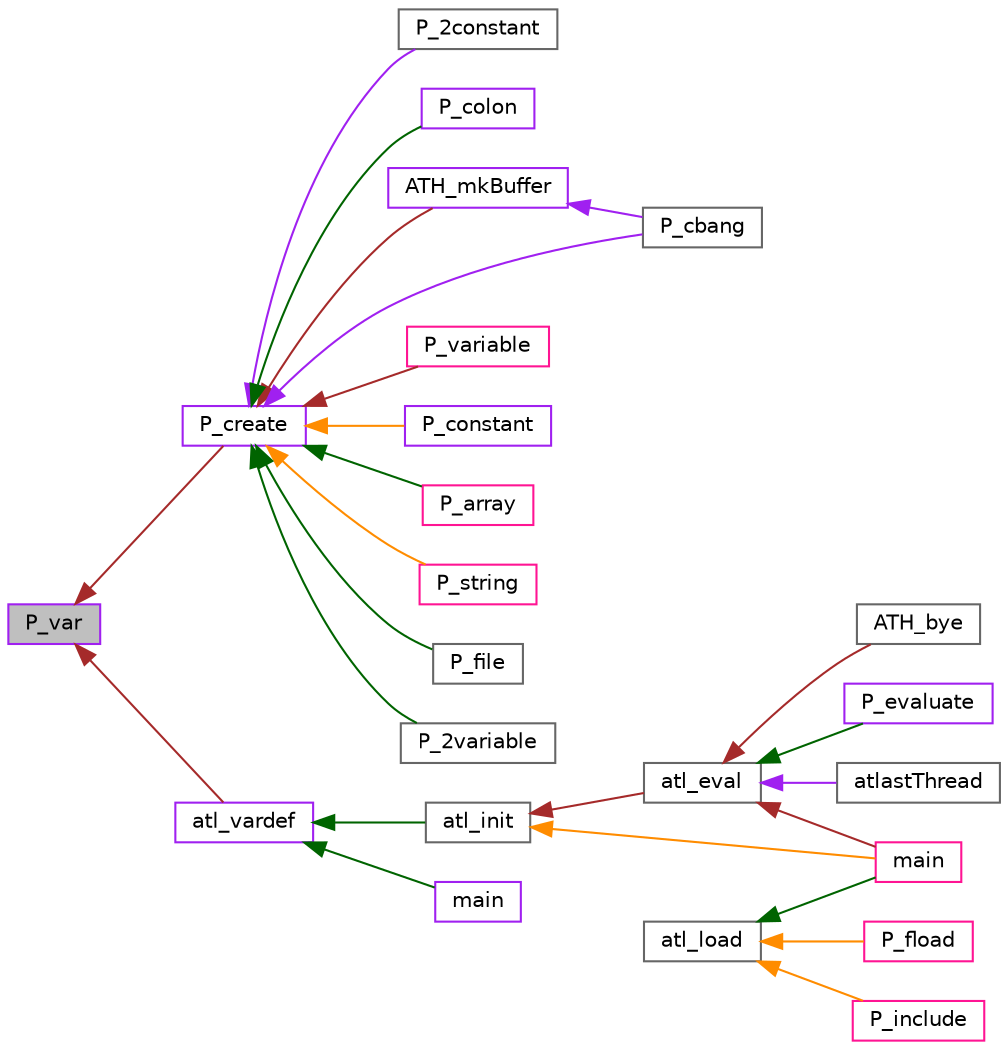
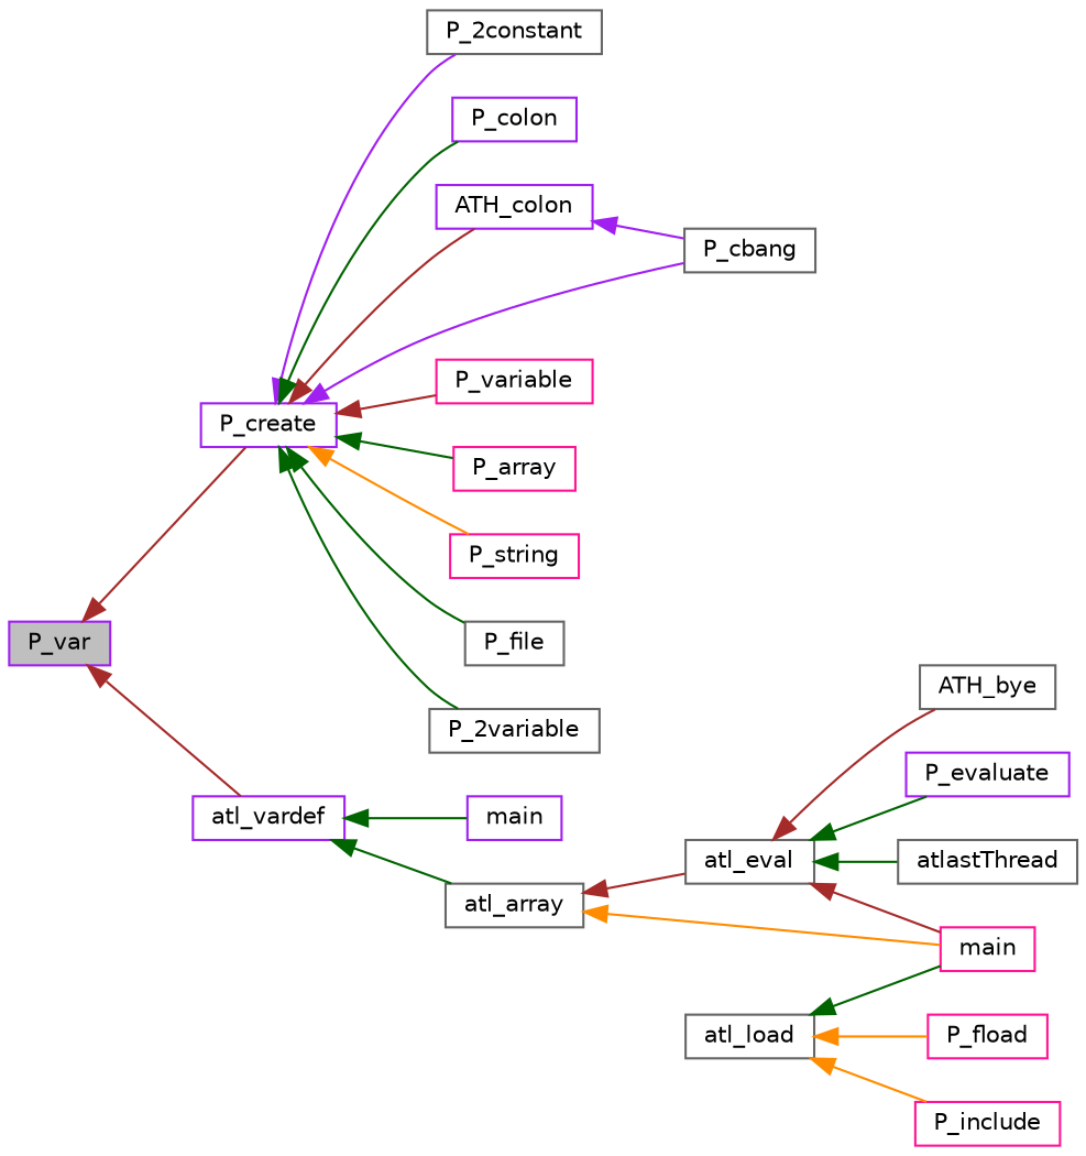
  digraph {
    rankdir=LR
    node [color=gray40 fillcolor=white fontname=Helvetica fontsize=10 shape=record style=filled]
    edge [color=darkgreen dir=back fontname=Helvetica fontsize=10 labelfontname=Helvetica labelfontsize=10 style=solid]
    n1 [color=purple fillcolor=grey75 fontcolor=black height=0.2 label=P_var width=0.4]
    n2 [color=purple height=0.2 label=P_create width=0.4]
    n3 [color=purple height=0.2 label=atl_vardef width=0.4]
-   n4 [color=purple height=0.2 label=ATH_mkBuffer width=0.4]
+   n4 [color=purple height=0.2 label=ATH_colon width=0.4]
    n5 [height=0.2 label=P_cbang width=0.4]
    n6 [color=deeppink height=0.2 label=P_variable width=0.4]
-   n7 [color=purple height=0.2 label=P_constant width=0.4]
    n8 [color=deeppink height=0.2 label=P_array width=0.4]
    n9 [color=deeppink height=0.2 label=P_string width=0.4]
    n10 [height=0.2 label=P_file width=0.4]
    n11 [height=0.2 label=P_2variable width=0.4]
    n12 [height=0.2 label=P_2constant width=0.4]
    n13 [color=purple height=0.2 label=P_colon width=0.4]
-   n14 [height=0.2 label=atl_init width=0.4]
+   n14 [height=0.2 label=atl_array width=0.4]
    n15 [color=purple height=0.2 label=main width=0.4]
    n16 [height=0.2 label=atl_eval width=0.4]
    n17 [color=deeppink height=0.2 label=main width=0.4]
    n18 [height=0.2 label=atlastThread width=0.4]
    n19 [height=0.2 label=ATH_bye width=0.4]
    n20 [color=purple height=0.2 label=P_evaluate width=0.4]
    n21 [height=0.2 label=atl_load width=0.4]
    n22 [color=deeppink height=0.2 label=P_fload width=0.4]
    n23 [color=deeppink height=0.2 label=P_include width=0.4]
    n1 -> n2 [color=brown]
    n1 -> n3 [color=brown]
    n2 -> n4 [color=brown]
    n2 -> n5 [color=purple]
    n2 -> n6 [color=brown]
-   n2 -> n7 [color=darkorange]
    n2 -> n8
    n2 -> n9 [color=darkorange]
    n2 -> n10
    n2 -> n11
    n2 -> n12 [color=purple]
    n2 -> n13
    n3 -> n14
    n3 -> n15
    n4 -> n5 [color=purple]
    n14 -> n16 [color=brown]
    n14 -> n17 [color=darkorange]
    n16 -> n17 [color=brown]
-   n16 -> n18 [color=purple]
+   n16 -> n18
    n16 -> n19 [color=brown]
    n16 -> n20
    n21 -> n17
    n21 -> n22 [color=darkorange]
    n21 -> n23 [color=darkorange]
  }
